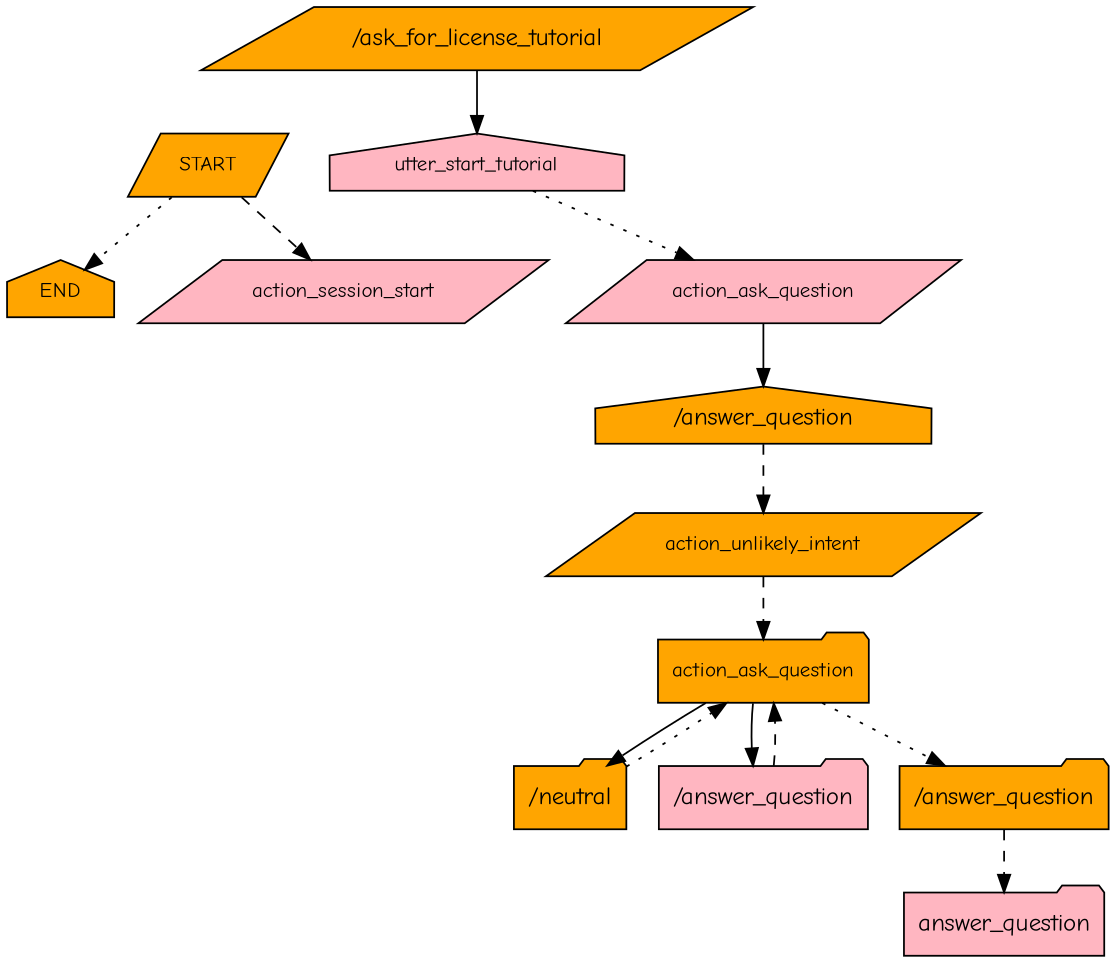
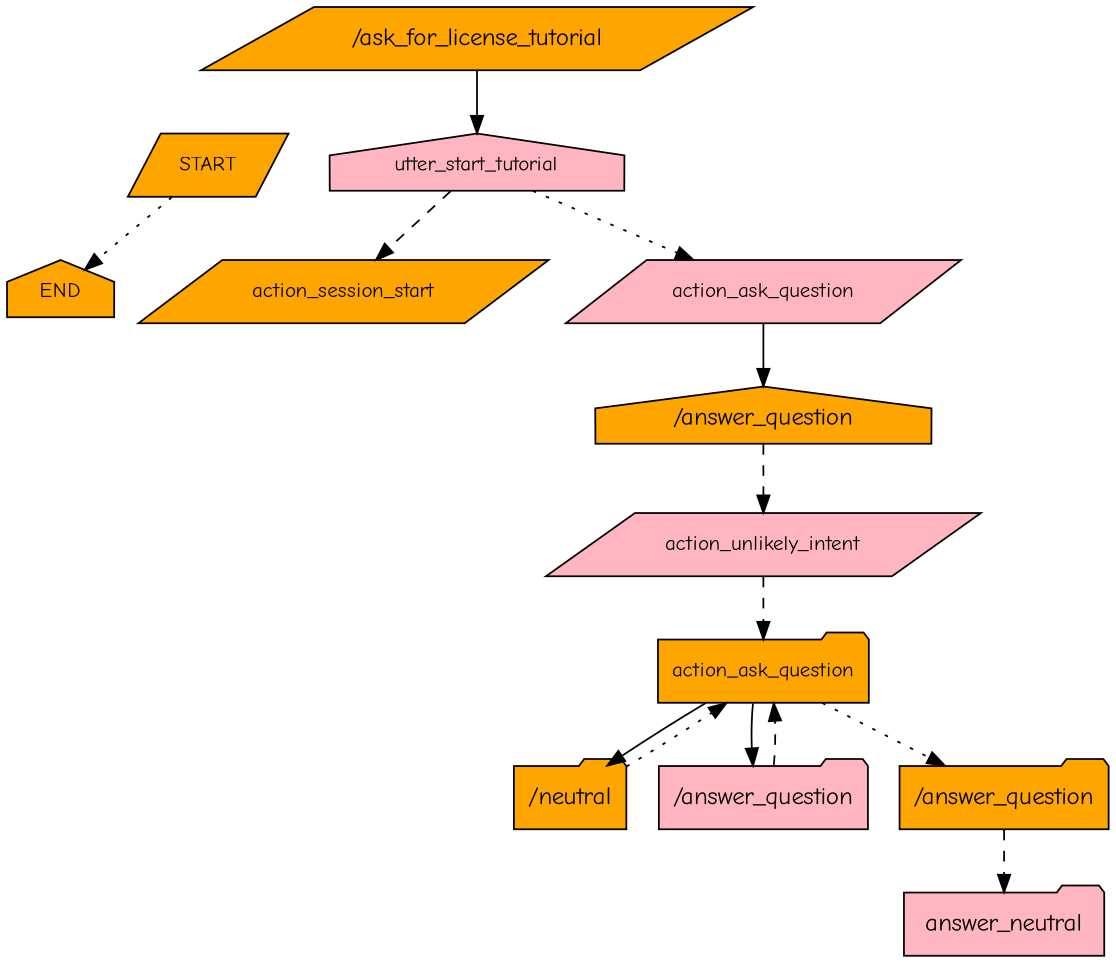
  digraph {
    fontname="Comic Neue"
    node [fillcolor=orange fontname="Comic Neue" fontsize=12 shape=parallelogram style=filled]
    edge [fontname="Comic Neue" style=dashed]
    n1 [label=START]
    n2 [label=END shape=house]
-   n3 [fillcolor=lightpink label=action_session_start]
+   n3 [label=action_session_start]
    n4 [label="/ask_for_license_tutorial" fontsize=""]
    n5 [fillcolor=lightpink label=utter_start_tutorial shape=house]
    n6 [fillcolor=lightpink label=action_ask_question]
    n7 [label="/answer_question" shape=house fontsize=""]
-   n8 [label=action_unlikely_intent]
+   n8 [fillcolor=lightpink label=action_unlikely_intent]
    n9 [label=action_ask_question shape=folder]
    n10 [label="/neutral" shape=folder fontsize=""]
    n11 [fillcolor=lightpink label="/answer_question" shape=folder fontsize=""]
    n12 [label="/answer_question" shape=folder fontsize=""]
-   n13 [fillcolor=lightpink label=answer_question shape=folder fontsize=""]
+   n13 [fillcolor=lightpink label=answer_neutral shape=folder fontsize=""]
    n1 -> n2 [style=dotted]
-   n1 -> n3
+   n5 -> n3
    n4 -> n5 [style=solid]
    n5 -> n6 [style=dotted]
    n6 -> n7 [style=solid]
    n7 -> n8
    n8 -> n9
    n9 -> n10 [style=solid]
    n9 -> n11 [style=solid]
    n9 -> n12 [style=dotted]
    n10 -> n9 [style=dotted]
    n11 -> n9
    n12 -> n13
  }
